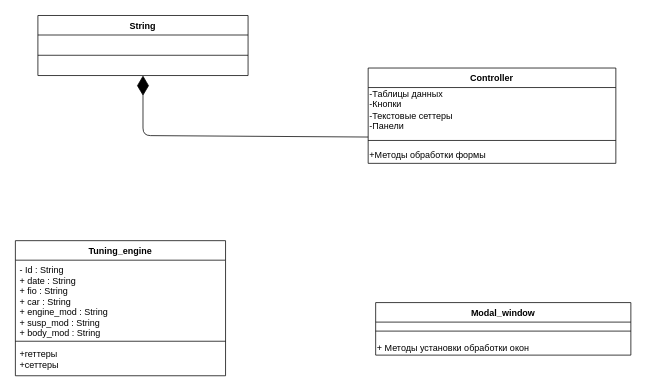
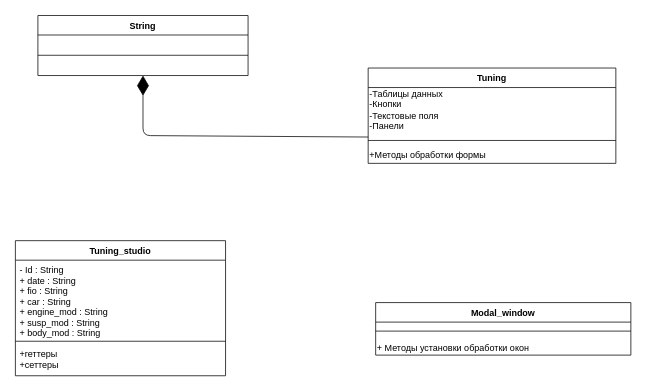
  <mxCell id="0" />
  <mxCell id="1" parent="0" />
  <mxCell id="2" value="String" style="swimlane;fontStyle=1;align=center;verticalAlign=top;childLayout=stackLayout;horizontal=1;startSize=26;horizontalStack=0;resizeParent=1;resizeParentMax=0;resizeLast=0;collapsible=1;marginBottom=0;" parent="1" vertex="1"><mxGeometry x="50" y="20" width="280" height="80" as="geometry" /></mxCell>
  <mxCell id="3" value="" style="line;strokeWidth=1;fillColor=none;align=left;verticalAlign=middle;spacingTop=-1;spacingLeft=3;spacingRight=3;rotatable=0;labelPosition=right;points=[];portConstraint=eastwest;" parent="2" vertex="1"><mxGeometry y="26" width="280" height="54" as="geometry" /></mxCell>
- <mxCell id="4" value="Controller" style="swimlane;fontStyle=1;align=center;verticalAlign=top;childLayout=stackLayout;horizontal=1;startSize=26;horizontalStack=0;resizeParent=1;resizeParentMax=0;resizeLast=0;collapsible=1;marginBottom=0;" parent="1" vertex="1"><mxGeometry x="490" y="90" width="330" height="127" as="geometry" /></mxCell>
- <mxCell id="5" value="-Таблицы данных&lt;br&gt;&lt;div&gt;&lt;span&gt;-Кнопки&lt;/span&gt;&lt;/div&gt;&lt;div&gt;&lt;span&gt;-Текстовые сеттеры&lt;/span&gt;&lt;/div&gt;&lt;div&gt;-Панели&lt;/div&gt;" style="text;html=1;align=left;verticalAlign=middle;resizable=0;points=[];autosize=1;" parent="4" vertex="1"><mxGeometry y="26" width="330" height="60" as="geometry" /></mxCell>
+ <mxCell id="4" value="Tuning" style="swimlane;fontStyle=1;align=center;verticalAlign=top;childLayout=stackLayout;horizontal=1;startSize=26;horizontalStack=0;resizeParent=1;resizeParentMax=0;resizeLast=0;collapsible=1;marginBottom=0;" parent="1" vertex="1"><mxGeometry x="490" y="90" width="330" height="127" as="geometry" /></mxCell>
+ <mxCell id="5" value="-Таблицы данных&lt;br&gt;&lt;div&gt;&lt;span&gt;-Кнопки&lt;/span&gt;&lt;/div&gt;&lt;div&gt;&lt;span&gt;-Текстовые поля&lt;/span&gt;&lt;/div&gt;&lt;div&gt;-Панели&lt;/div&gt;" style="text;html=1;align=left;verticalAlign=middle;resizable=0;points=[];autosize=1;" parent="4" vertex="1"><mxGeometry y="26" width="330" height="60" as="geometry" /></mxCell>
  <mxCell id="6" value="" style="line;strokeWidth=1;fillColor=none;align=left;verticalAlign=middle;spacingTop=-1;spacingLeft=3;spacingRight=3;rotatable=0;labelPosition=right;points=[];portConstraint=eastwest;" parent="4" vertex="1"><mxGeometry y="86" width="330" height="21" as="geometry" /></mxCell>
  <mxCell id="7" value="&lt;div&gt;&lt;span&gt;+Методы обработки формы&lt;/span&gt;&lt;/div&gt;" style="text;html=1;align=left;verticalAlign=middle;resizable=0;points=[];autosize=1;" parent="4" vertex="1"><mxGeometry y="107" width="330" height="20" as="geometry" /></mxCell>
  <mxCell id="8" value="" style="endArrow=diamondThin;endFill=1;endSize=24;html=1;entryX=0.5;entryY=1;entryDx=0;entryDy=0;" parent="1" target="2" edge="1"><mxGeometry width="160" relative="1" as="geometry"><mxPoint x="490" y="181.935" as="sourcePoint" /><mxPoint x="170" y="100" as="targetPoint" /><Array as="points"><mxPoint x="190" y="180" /></Array></mxGeometry></mxCell>
  <mxCell id="9" value="Modal_window" style="swimlane;fontStyle=1;align=center;verticalAlign=top;childLayout=stackLayout;horizontal=1;startSize=26;horizontalStack=0;resizeParent=1;resizeParentMax=0;resizeLast=0;collapsible=1;marginBottom=0;" parent="1" vertex="1"><mxGeometry x="500" y="402.5" width="340" height="70" as="geometry" /></mxCell>
  <mxCell id="10" value="" style="line;strokeWidth=1;fillColor=none;align=left;verticalAlign=middle;spacingTop=-1;spacingLeft=3;spacingRight=3;rotatable=0;labelPosition=right;points=[];portConstraint=eastwest;" parent="9" vertex="1"><mxGeometry y="26" width="340" height="24" as="geometry" /></mxCell>
  <mxCell id="11" value="+ Методы установки обработки окон" style="text;html=1;align=left;verticalAlign=middle;resizable=0;points=[];autosize=1;" parent="9" vertex="1"><mxGeometry y="50" width="340" height="20" as="geometry" /></mxCell>
- <mxCell id="12" value="Tuning_engine" style="swimlane;fontStyle=1;align=center;verticalAlign=top;childLayout=stackLayout;horizontal=1;startSize=26;horizontalStack=0;resizeParent=1;resizeParentMax=0;resizeLast=0;collapsible=1;marginBottom=0;" parent="1" vertex="1"><mxGeometry x="20" y="320" width="280" height="180" as="geometry" /></mxCell>
+ <mxCell id="12" value="Tuning_studio" style="swimlane;fontStyle=1;align=center;verticalAlign=top;childLayout=stackLayout;horizontal=1;startSize=26;horizontalStack=0;resizeParent=1;resizeParentMax=0;resizeLast=0;collapsible=1;marginBottom=0;" parent="1" vertex="1"><mxGeometry x="20" y="320" width="280" height="180" as="geometry" /></mxCell>
  <mxCell id="13" value="- Id : String&#10;+ date : String&#10;+ fio : String&#10;+ car : String&#10;+ engine_mod : String&#10;+ susp_mod : String&#10;+ body_mod : String " style="text;strokeColor=none;fillColor=none;align=left;verticalAlign=top;spacingLeft=4;spacingRight=4;overflow=hidden;rotatable=0;points=[[0,0.5],[1,0.5]];portConstraint=eastwest;" parent="12" vertex="1"><mxGeometry y="26" width="280" height="104" as="geometry" /></mxCell>
  <mxCell id="14" value="" style="line;strokeWidth=1;fillColor=none;align=left;verticalAlign=middle;spacingTop=-1;spacingLeft=3;spacingRight=3;rotatable=0;labelPosition=right;points=[];portConstraint=eastwest;" parent="12" vertex="1"><mxGeometry y="130" width="280" height="8" as="geometry" /></mxCell>
  <mxCell id="15" value="+геттеры&#10;+сеттеры" style="text;strokeColor=none;fillColor=none;align=left;verticalAlign=top;spacingLeft=4;spacingRight=4;overflow=hidden;rotatable=0;points=[[0,0.5],[1,0.5]];portConstraint=eastwest;" parent="12" vertex="1"><mxGeometry y="138" width="280" height="42" as="geometry" /></mxCell>
